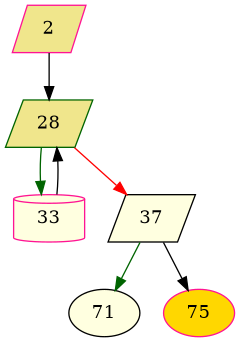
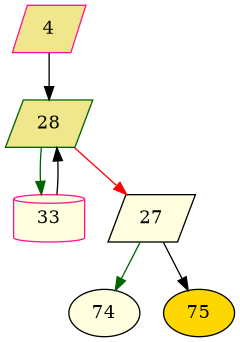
  strict digraph {
    node [color=deeppink fillcolor=lightyellow shape=parallelogram style=filled]
-   4 [entry=true fillcolor=khaki label=2]
+   4 [entry=true fillcolor=khaki]
    28 [color=darkgreen fillcolor=khaki]
    33 [shape=cylinder]
-   37 [color=black]
-   71 [color=black shape=ellipse]
-   75 [fillcolor=gold shape=ellipse]
+   37 [color=black label=27]
+   71 [color=black shape=ellipse label=74]
+   75 [color=black fillcolor=gold shape=ellipse]
    4 -> 28
    28 -> 33 [color=darkgreen cond=true]
    28 -> 37 [color=red cond=false]
    33 -> 28
    37 -> 71 [color=darkgreen cond=true]
    37 -> 75 [color=black cond=false]
  }
